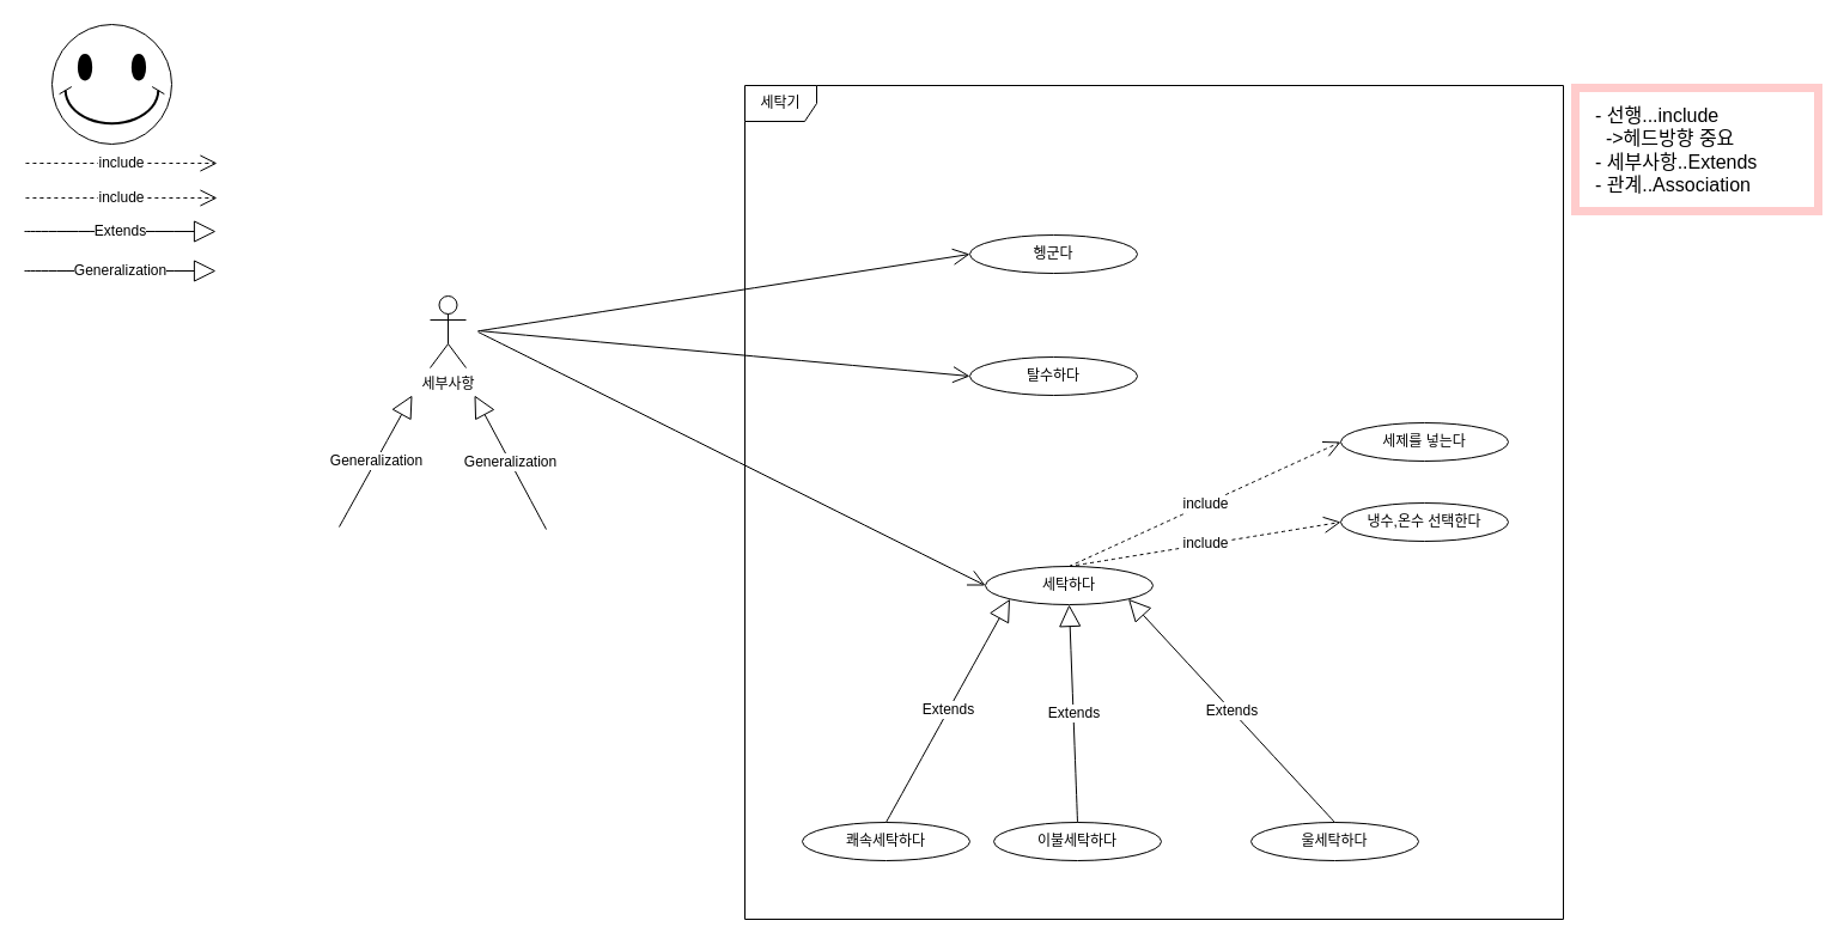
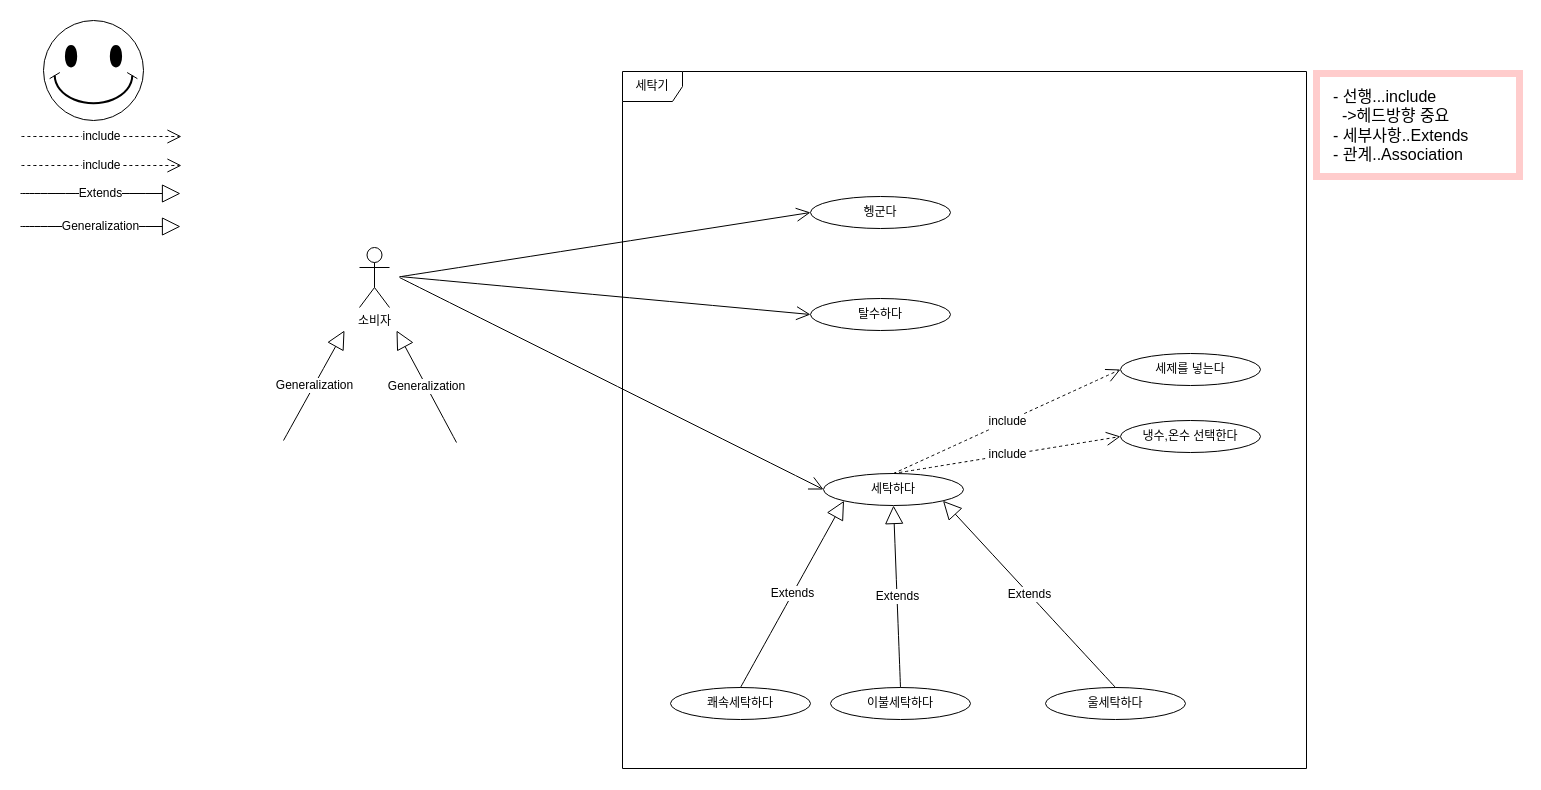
  <mxCell id="0" />
  <mxCell id="1" parent="0" />
- <mxCell id="2" value="세부사항" style="shape=umlActor;verticalLabelPosition=bottom;verticalAlign=top;html=1;movable=1;resizable=1;rotatable=1;deletable=1;editable=1;locked=0;connectable=1;" vertex="1" parent="1"><mxGeometry x="359" y="247" width="30" height="60" as="geometry" /></mxCell>
+ <mxCell id="2" value="소비자" style="shape=umlActor;verticalLabelPosition=bottom;verticalAlign=top;html=1;movable=1;resizable=1;rotatable=1;deletable=1;editable=1;locked=0;connectable=1;" vertex="1" parent="1"><mxGeometry x="359" y="247" width="30" height="60" as="geometry" /></mxCell>
  <mxCell id="3" value="" style="verticalLabelPosition=bottom;verticalAlign=top;html=1;shape=mxgraph.basic.smiley" vertex="1" parent="1"><mxGeometry x="43" y="20" width="100" height="100" as="geometry" /></mxCell>
  <mxCell id="4" value="세탁하다" style="ellipse;whiteSpace=wrap;html=1;" vertex="1" parent="1"><mxGeometry x="823" y="473" width="140" height="32" as="geometry" /></mxCell>
  <mxCell id="5" value="냉수,온수 선택한다" style="ellipse;whiteSpace=wrap;html=1;" vertex="1" parent="1"><mxGeometry x="1120" y="420" width="140" height="32" as="geometry" /></mxCell>
  <mxCell id="6" value="세제를 넣는다" style="ellipse;whiteSpace=wrap;html=1;" vertex="1" parent="1"><mxGeometry x="1120" y="353" width="140" height="32" as="geometry" /></mxCell>
  <mxCell id="7" value="탈수하다" style="ellipse;whiteSpace=wrap;html=1;" vertex="1" parent="1"><mxGeometry x="810" y="298" width="140" height="32" as="geometry" /></mxCell>
  <mxCell id="8" value="헹군다" style="ellipse;whiteSpace=wrap;html=1;" vertex="1" parent="1"><mxGeometry x="810" y="196" width="140" height="32" as="geometry" /></mxCell>
  <mxCell id="9" value="쾌속세탁하다" style="ellipse;whiteSpace=wrap;html=1;" vertex="1" parent="1"><mxGeometry x="670" y="687" width="140" height="32" as="geometry" /></mxCell>
  <mxCell id="10" value="이불세탁하다" style="ellipse;whiteSpace=wrap;html=1;" vertex="1" parent="1"><mxGeometry x="830" y="687" width="140" height="32" as="geometry" /></mxCell>
  <mxCell id="11" value="세탁기" style="shape=umlFrame;whiteSpace=wrap;html=1;pointerEvents=0;" vertex="1" parent="1"><mxGeometry x="622" y="71" width="684" height="697" as="geometry" /></mxCell>
  <mxCell id="12" value="" style="endArrow=open;endFill=1;endSize=12;html=1;rounded=0;fontSize=12;curved=1;entryX=0;entryY=0.5;entryDx=0;entryDy=0;" edge="1" parent="1" target="4"><mxGeometry width="160" relative="1" as="geometry"><mxPoint x="399" y="277" as="sourcePoint" /><mxPoint x="446" y="290.5" as="targetPoint" /></mxGeometry></mxCell>
  <mxCell id="13" value="울세탁하다" style="ellipse;whiteSpace=wrap;html=1;" vertex="1" parent="1"><mxGeometry x="1045" y="687" width="140" height="32" as="geometry" /></mxCell>
  <mxCell id="14" value="Extends" style="endArrow=block;endSize=16;endFill=0;html=1;rounded=0;fontSize=12;curved=1;entryX=0;entryY=1;entryDx=0;entryDy=0;exitX=0.5;exitY=0;exitDx=0;exitDy=0;" edge="1" parent="1" source="9" target="4"><mxGeometry width="160" relative="1" as="geometry"><mxPoint x="674" y="533" as="sourcePoint" /><mxPoint x="834" y="533" as="targetPoint" /></mxGeometry></mxCell>
  <mxCell id="15" value="Extends" style="endArrow=block;endSize=16;endFill=0;html=1;rounded=0;fontSize=12;curved=1;entryX=0.5;entryY=1;entryDx=0;entryDy=0;exitX=0.5;exitY=0;exitDx=0;exitDy=0;" edge="1" parent="1" source="10" target="4"><mxGeometry width="160" relative="1" as="geometry"><mxPoint x="733" y="647.69" as="sourcePoint" /><mxPoint x="844" y="585.69" as="targetPoint" /></mxGeometry></mxCell>
  <mxCell id="16" value="Extends" style="endArrow=block;endSize=16;endFill=0;html=1;rounded=0;fontSize=12;curved=1;entryX=1;entryY=1;entryDx=0;entryDy=0;exitX=0.5;exitY=0;exitDx=0;exitDy=0;" edge="1" parent="1" source="13" target="4"><mxGeometry width="160" relative="1" as="geometry"><mxPoint x="1001" y="562" as="sourcePoint" /><mxPoint x="1001" y="505" as="targetPoint" /></mxGeometry></mxCell>
  <mxCell id="17" value="" style="endArrow=open;endFill=1;endSize=12;html=1;rounded=0;fontSize=12;curved=1;entryX=0;entryY=0.5;entryDx=0;entryDy=0;" edge="1" parent="1" target="8"><mxGeometry width="160" relative="1" as="geometry"><mxPoint x="401" y="276" as="sourcePoint" /><mxPoint x="468" y="436" as="targetPoint" /></mxGeometry></mxCell>
  <mxCell id="18" value="include" style="endArrow=open;endSize=12;dashed=1;html=1;rounded=0;fontSize=12;curved=1;entryX=0;entryY=0.5;entryDx=0;entryDy=0;exitX=0.5;exitY=0;exitDx=0;exitDy=0;" edge="1" parent="1" source="4" target="6"><mxGeometry width="160" relative="1" as="geometry"><mxPoint x="762" y="235.5" as="sourcePoint" /><mxPoint x="922" y="235.5" as="targetPoint" /></mxGeometry></mxCell>
  <mxCell id="19" value="include" style="endArrow=open;endSize=12;dashed=1;html=1;rounded=0;fontSize=12;curved=1;" edge="1" parent="1"><mxGeometry width="160" relative="1" as="geometry"><mxPoint x="21" y="136" as="sourcePoint" /><mxPoint x="181" y="136" as="targetPoint" /></mxGeometry></mxCell>
  <mxCell id="20" value="include" style="endArrow=open;endSize=12;dashed=1;html=1;rounded=0;fontSize=12;curved=1;" edge="1" parent="1"><mxGeometry width="160" relative="1" as="geometry"><mxPoint x="21" y="165" as="sourcePoint" /><mxPoint x="181" y="165" as="targetPoint" /></mxGeometry></mxCell>
  <mxCell id="21" value="include" style="endArrow=open;endSize=12;dashed=1;html=1;rounded=0;fontSize=12;curved=1;entryX=0;entryY=0.5;entryDx=0;entryDy=0;exitX=0.5;exitY=0;exitDx=0;exitDy=0;" edge="1" parent="1" source="4" target="5"><mxGeometry width="160" relative="1" as="geometry"><mxPoint x="784" y="247" as="sourcePoint" /><mxPoint x="944" y="247" as="targetPoint" /></mxGeometry></mxCell>
  <mxCell id="22" value="" style="endArrow=open;endFill=1;endSize=12;html=1;rounded=0;fontSize=12;curved=1;entryX=0;entryY=0.5;entryDx=0;entryDy=0;" edge="1" parent="1" target="7"><mxGeometry width="160" relative="1" as="geometry"><mxPoint x="399" y="276" as="sourcePoint" /><mxPoint x="268" y="327" as="targetPoint" /></mxGeometry></mxCell>
  <mxCell id="23" value="- 선행...include&lt;div&gt;&amp;nbsp; -&amp;gt;헤드방향 중요&lt;br&gt;- 세부사항..Extends&lt;div&gt;- 관계..Association&lt;/div&gt;&lt;/div&gt;" style="text;strokeColor=#FFCCCC;fillColor=none;html=1;align=left;verticalAlign=middle;whiteSpace=wrap;rounded=0;fontSize=16;strokeWidth=7;spacingLeft=15;" vertex="1" parent="1"><mxGeometry x="1316" y="73" width="203" height="103" as="geometry" /></mxCell>
  <mxCell id="24" value="Extends" style="endArrow=block;endSize=16;endFill=0;html=1;rounded=0;fontSize=12;curved=1;" edge="1" parent="1"><mxGeometry width="160" relative="1" as="geometry"><mxPoint x="20" y="193" as="sourcePoint" /><mxPoint x="180" y="193" as="targetPoint" /></mxGeometry></mxCell>
  <mxCell id="25" value="Generalization" style="endArrow=block;endSize=16;endFill=0;html=1;rounded=0;fontSize=12;curved=1;" edge="1" parent="1"><mxGeometry width="160" relative="1" as="geometry"><mxPoint x="283" y="440" as="sourcePoint" /><mxPoint x="344" y="330" as="targetPoint" /></mxGeometry></mxCell>
  <mxCell id="26" value="Generalization" style="endArrow=block;endSize=16;endFill=0;html=1;rounded=0;fontSize=12;curved=1;" edge="1" parent="1"><mxGeometry width="160" relative="1" as="geometry"><mxPoint x="456" y="442" as="sourcePoint" /><mxPoint x="396" y="330" as="targetPoint" /></mxGeometry></mxCell>
  <mxCell id="27" value="Generalization" style="endArrow=block;endSize=16;endFill=0;html=1;rounded=0;fontSize=12;curved=1;" edge="1" parent="1"><mxGeometry width="160" relative="1" as="geometry"><mxPoint x="20" y="226" as="sourcePoint" /><mxPoint x="180" y="226" as="targetPoint" /></mxGeometry></mxCell>
